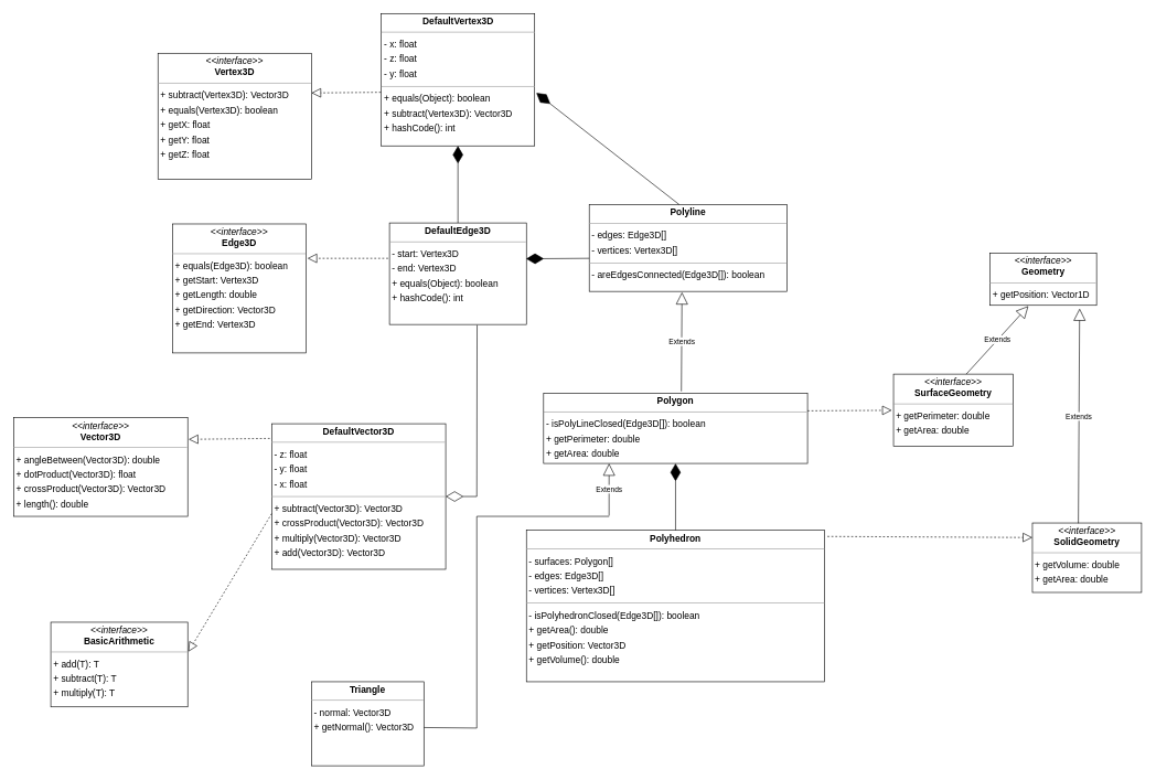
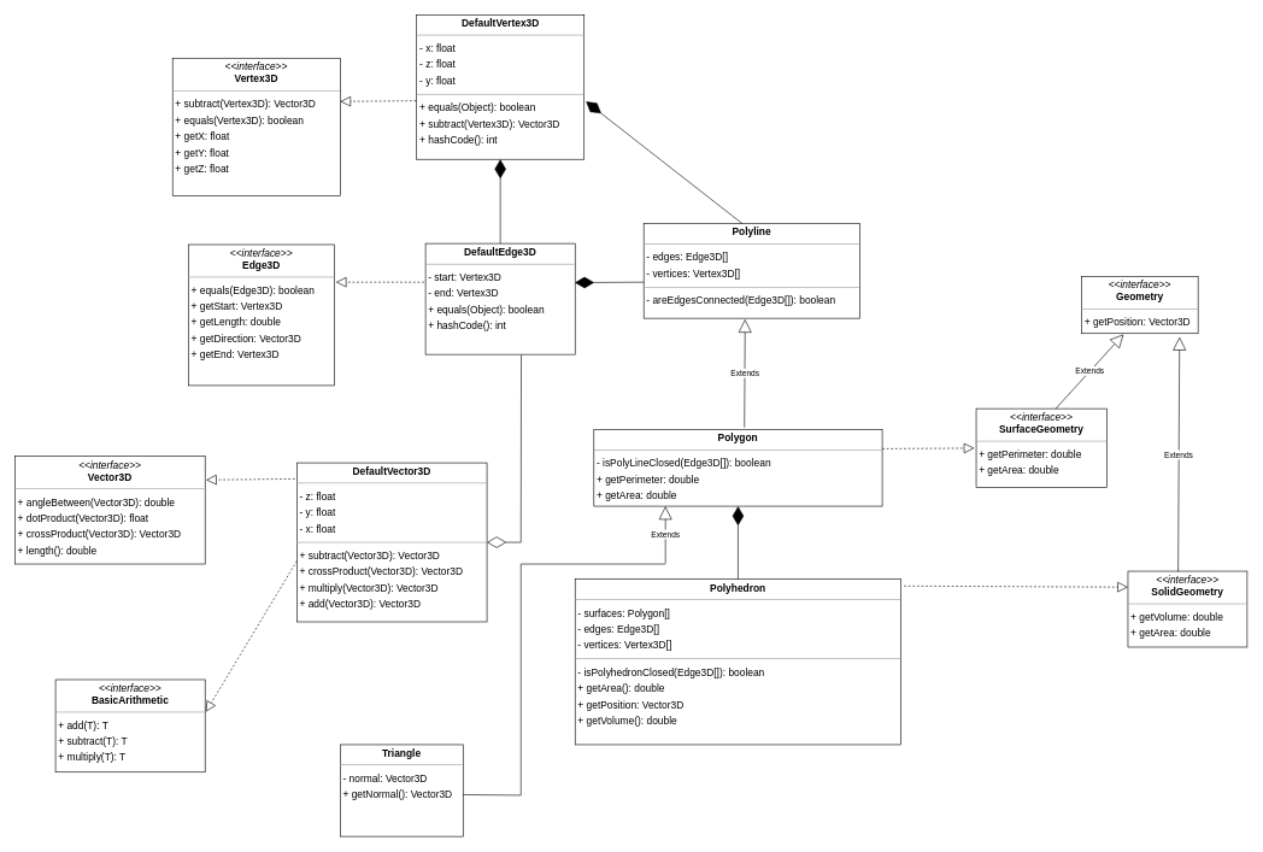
  <mxCell id="0" />
  <mxCell id="1" parent="0" />
  <mxCell id="2" value="&lt;p style=&quot;margin:0px;margin-top:4px;text-align:center;&quot;&gt;&lt;i&gt;&amp;lt;&amp;lt;interface&amp;gt;&amp;gt;&lt;/i&gt;&lt;br/&gt;&lt;b&gt;BasicArithmetic&lt;T&gt;&lt;/b&gt;&lt;/p&gt;&lt;hr size=&quot;1&quot;/&gt;&lt;p style=&quot;margin:0 0 0 4px;line-height:1.6;&quot;&gt;+ add(T): T&lt;br/&gt;+ subtract(T): T&lt;br/&gt;+ multiply(T): T&lt;/p&gt;" style="verticalAlign=top;align=left;overflow=fill;fontSize=14;fontFamily=Helvetica;html=1;rounded=0;shadow=0;comic=0;labelBackgroundColor=none;strokeWidth=1;" parent="1" vertex="1"><mxGeometry x="76" y="940" width="207" height="128" as="geometry" /></mxCell>
  <mxCell id="3" value="&lt;p style=&quot;margin:0px;margin-top:4px;text-align:center;&quot;&gt;&lt;b&gt;DefaultEdge3D&lt;/b&gt;&lt;/p&gt;&lt;hr size=&quot;1&quot;&gt;&lt;p style=&quot;margin:0 0 0 4px;line-height:1.6;&quot;&gt;- start: Vertex3D&amp;nbsp;&lt;br&gt;- end: Vertex3D&lt;br&gt;&lt;/p&gt;&lt;p style=&quot;margin:0 0 0 4px;line-height:1.6;&quot;&gt;+ equals(Object): boolean&lt;br&gt;+ hashCode(): int&lt;/p&gt;&lt;p style=&quot;margin: 0px 0px 0px 4px; line-height: 1.6;&quot;&gt;&lt;br&gt;&lt;/p&gt;&lt;p style=&quot;margin: 0px 0px 0px 4px; line-height: 1.6;&quot;&gt;&lt;br&gt;&lt;/p&gt;&lt;p style=&quot;margin:0 0 0 4px;line-height:1.6;&quot;&gt;&lt;br&gt;&lt;/p&gt;" style="verticalAlign=top;align=left;overflow=fill;fontSize=14;fontFamily=Helvetica;html=1;rounded=0;shadow=0;comic=0;labelBackgroundColor=none;strokeWidth=1;" parent="1" vertex="1"><mxGeometry x="588" y="336.5" width="207" height="153.5" as="geometry" /></mxCell>
  <mxCell id="4" value="&lt;p style=&quot;margin:0px;margin-top:4px;text-align:center;&quot;&gt;&lt;b&gt;DefaultVector3D&lt;/b&gt;&lt;/p&gt;&lt;hr size=&quot;1&quot;&gt;&lt;p style=&quot;margin:0 0 0 4px;line-height:1.6;&quot;&gt;- z: float&lt;br&gt;- y: float&lt;br&gt;- x: float&lt;/p&gt;&lt;hr size=&quot;1&quot;&gt;&lt;p style=&quot;margin:0 0 0 4px;line-height:1.6;&quot;&gt;+ subtract(Vector3D): Vector3D&lt;br&gt;+ crossProduct(Vector3D): Vector3D&lt;br&gt;+ multiply(Vector3D): Vector3D&lt;br&gt;+ add(Vector3D): Vector3D&lt;/p&gt;&lt;p style=&quot;margin:0 0 0 4px;line-height:1.6;&quot;&gt;&lt;br&gt;&lt;/p&gt;" style="verticalAlign=top;align=left;overflow=fill;fontSize=14;fontFamily=Helvetica;html=1;rounded=0;shadow=0;comic=0;labelBackgroundColor=none;strokeWidth=1;" parent="1" vertex="1"><mxGeometry x="410" y="640" width="263" height="220" as="geometry" /></mxCell>
  <mxCell id="5" value="&lt;p style=&quot;margin:0px;margin-top:4px;text-align:center;&quot;&gt;&lt;b&gt;DefaultVertex3D&lt;/b&gt;&lt;/p&gt;&lt;hr size=&quot;1&quot;&gt;&lt;p style=&quot;margin:0 0 0 4px;line-height:1.6;&quot;&gt;- x: float&lt;br&gt;- z: float&lt;br&gt;- y: float&lt;/p&gt;&lt;hr size=&quot;1&quot;&gt;&lt;p style=&quot;margin:0 0 0 4px;line-height:1.6;&quot;&gt;+ equals(Object): boolean&lt;br&gt;+ subtract(Vertex3D): Vector3D&lt;br&gt;+ hashCode(): int&lt;/p&gt;&lt;p style=&quot;margin:0 0 0 4px;line-height:1.6;&quot;&gt;&lt;br&gt;&lt;/p&gt;" style="verticalAlign=top;align=left;overflow=fill;fontSize=14;fontFamily=Helvetica;html=1;rounded=0;shadow=0;comic=0;labelBackgroundColor=none;strokeWidth=1;" parent="1" vertex="1"><mxGeometry x="575.5" y="20" width="232" height="200" as="geometry" /></mxCell>
  <mxCell id="6" value="&lt;p style=&quot;margin:0px;margin-top:4px;text-align:center;&quot;&gt;&lt;i&gt;&amp;lt;&amp;lt;interface&amp;gt;&amp;gt;&lt;/i&gt;&lt;br&gt;&lt;b&gt;Edge3D&lt;/b&gt;&lt;/p&gt;&lt;hr size=&quot;1&quot;&gt;&lt;p style=&quot;margin:0 0 0 4px;line-height:1.6;&quot;&gt;+ equals(Edge3D): boolean&lt;/p&gt;&lt;p style=&quot;margin:0 0 0 4px;line-height:1.6;&quot;&gt;&lt;span style=&quot;background-color: transparent; color: light-dark(rgb(0, 0, 0), rgb(255, 255, 255));&quot;&gt;+ getStart: Vertex3D&lt;/span&gt;&lt;/p&gt;&lt;p style=&quot;margin:0 0 0 4px;line-height:1.6;&quot;&gt;+ getLength: double&lt;br&gt;+ getDirection: Vector3D&lt;br&gt;+ getEnd: Vertex3D&lt;/p&gt;" style="verticalAlign=top;align=left;overflow=fill;fontSize=14;fontFamily=Helvetica;html=1;rounded=0;shadow=0;comic=0;labelBackgroundColor=none;strokeWidth=1;" parent="1" vertex="1"><mxGeometry x="260" y="338" width="202" height="195" as="geometry" /></mxCell>
- <mxCell id="7" value="&lt;p style=&quot;margin:0px;margin-top:4px;text-align:center;&quot;&gt;&lt;i&gt;&amp;lt;&amp;lt;interface&amp;gt;&amp;gt;&lt;/i&gt;&lt;br&gt;&lt;b&gt;Geometry&lt;/b&gt;&lt;/p&gt;&lt;hr size=&quot;1&quot;&gt;&lt;p style=&quot;margin:0 0 0 4px;line-height:1.6;&quot;&gt;+ getPosition: Vector1D&lt;/p&gt;" style="verticalAlign=top;align=left;overflow=fill;fontSize=14;fontFamily=Helvetica;html=1;rounded=0;shadow=0;comic=0;labelBackgroundColor=none;strokeWidth=1;" parent="1" vertex="1"><mxGeometry x="1496" y="382" width="161" height="79" as="geometry" /></mxCell>
+ <mxCell id="7" value="&lt;p style=&quot;margin:0px;margin-top:4px;text-align:center;&quot;&gt;&lt;i&gt;&amp;lt;&amp;lt;interface&amp;gt;&amp;gt;&lt;/i&gt;&lt;br&gt;&lt;b&gt;Geometry&lt;/b&gt;&lt;/p&gt;&lt;hr size=&quot;1&quot;&gt;&lt;p style=&quot;margin:0 0 0 4px;line-height:1.6;&quot;&gt;+ getPosition: Vector3D&lt;/p&gt;" style="verticalAlign=top;align=left;overflow=fill;fontSize=14;fontFamily=Helvetica;html=1;rounded=0;shadow=0;comic=0;labelBackgroundColor=none;strokeWidth=1;" parent="1" vertex="1"><mxGeometry x="1496" y="382" width="161" height="79" as="geometry" /></mxCell>
  <mxCell id="8" value="&lt;p style=&quot;margin:0px;margin-top:4px;text-align:center;&quot;&gt;&lt;b&gt;Polygon&lt;/b&gt;&lt;/p&gt;&lt;hr size=&quot;1&quot;&gt;&lt;p style=&quot;margin:0 0 0 4px;line-height:1.6;&quot;&gt;- isPolyLineClosed(Edge3D[]): boolean&lt;/p&gt;&lt;p style=&quot;margin:0 0 0 4px;line-height:1.6;&quot;&gt;+ getPerimeter: double&lt;br&gt;+ getArea: double&lt;/p&gt;&lt;p style=&quot;margin:0 0 0 4px;line-height:1.6;&quot;&gt;&lt;br&gt;&lt;/p&gt;" style="verticalAlign=top;align=left;overflow=fill;fontSize=14;fontFamily=Helvetica;html=1;rounded=0;shadow=0;comic=0;labelBackgroundColor=none;strokeWidth=1;" parent="1" vertex="1"><mxGeometry x="821" y="594" width="399" height="106" as="geometry" /></mxCell>
  <mxCell id="9" value="&lt;p style=&quot;margin:0px;margin-top:4px;text-align:center;&quot;&gt;&lt;b&gt;Polyhedron&lt;/b&gt;&lt;/p&gt;&lt;hr size=&quot;1&quot;&gt;&lt;p style=&quot;margin:0 0 0 4px;line-height:1.6;&quot;&gt;- surfaces: Polygon[]&lt;br&gt;- edges: Edge3D[]&lt;br&gt;- vertices: Vertex3D[]&lt;/p&gt;&lt;hr size=&quot;1&quot;&gt;&lt;p style=&quot;margin:0 0 0 4px;line-height:1.6;&quot;&gt;- isPolyhedronClosed(Edge3D[]): boolean&lt;/p&gt;&lt;p style=&quot;margin:0 0 0 4px;line-height:1.6;&quot;&gt;+ getArea(): double&lt;br&gt;+ getPosition: Vector3D&lt;br&gt;+ getVolume(): double&lt;br&gt;&lt;/p&gt;" style="verticalAlign=top;align=left;overflow=fill;fontSize=14;fontFamily=Helvetica;html=1;rounded=0;shadow=0;comic=0;labelBackgroundColor=none;strokeWidth=1;" parent="1" vertex="1"><mxGeometry x="795" y="801" width="451" height="229" as="geometry" /></mxCell>
  <mxCell id="10" value="&lt;p style=&quot;margin:0px;margin-top:4px;text-align:center;&quot;&gt;&lt;b&gt;Polyline&lt;/b&gt;&lt;/p&gt;&lt;hr size=&quot;1&quot;&gt;&lt;p style=&quot;margin:0 0 0 4px;line-height:1.6;&quot;&gt;- edges: Edge3D[]&lt;br&gt;- vertices: Vertex3D[]&lt;/p&gt;&lt;hr size=&quot;1&quot;&gt;&lt;p style=&quot;margin:0 0 0 4px;line-height:1.6;&quot;&gt;- areEdgesConnected(Edge3D[]): boolean&lt;/p&gt;&lt;p style=&quot;margin:0 0 0 4px;line-height:1.6;&quot;&gt;&lt;br&gt;&lt;/p&gt;" style="verticalAlign=top;align=left;overflow=fill;fontSize=14;fontFamily=Helvetica;html=1;rounded=0;shadow=0;comic=0;labelBackgroundColor=none;strokeWidth=1;" parent="1" vertex="1"><mxGeometry x="890" y="309" width="299" height="131" as="geometry" /></mxCell>
  <mxCell id="11" value="&lt;p style=&quot;margin:0px;margin-top:4px;text-align:center;&quot;&gt;&lt;i&gt;&amp;lt;&amp;lt;interface&amp;gt;&amp;gt;&lt;/i&gt;&lt;br&gt;&lt;b&gt;SolidGeometry&lt;/b&gt;&lt;/p&gt;&lt;hr size=&quot;1&quot;&gt;&lt;p style=&quot;margin:0 0 0 4px;line-height:1.6;&quot;&gt;+ getVolume: double&lt;br&gt;+ getArea: double&lt;/p&gt;" style="verticalAlign=top;align=left;overflow=fill;fontSize=14;fontFamily=Helvetica;html=1;rounded=0;shadow=0;comic=0;labelBackgroundColor=none;strokeWidth=1;" parent="1" vertex="1"><mxGeometry x="1560" y="790" width="165" height="105" as="geometry" /></mxCell>
  <mxCell id="12" value="&lt;p style=&quot;margin:0px;margin-top:4px;text-align:center;&quot;&gt;&lt;i&gt;&amp;lt;&amp;lt;interface&amp;gt;&amp;gt;&lt;/i&gt;&lt;br&gt;&lt;b&gt;SurfaceGeometry&lt;/b&gt;&lt;/p&gt;&lt;hr size=&quot;1&quot;&gt;&lt;p style=&quot;margin:0 0 0 4px;line-height:1.6;&quot;&gt;+ getPerimeter: double&lt;br&gt;+ getArea: double&lt;/p&gt;" style="verticalAlign=top;align=left;overflow=fill;fontSize=14;fontFamily=Helvetica;html=1;rounded=0;shadow=0;comic=0;labelBackgroundColor=none;strokeWidth=1;" parent="1" vertex="1"><mxGeometry x="1350" y="565" width="181" height="109" as="geometry" /></mxCell>
  <mxCell id="13" value="&lt;p style=&quot;margin:0px;margin-top:4px;text-align:center;&quot;&gt;&lt;b&gt;Triangle&lt;/b&gt;&lt;/p&gt;&lt;hr size=&quot;1&quot;&gt;&lt;p style=&quot;margin:0 0 0 4px;line-height:1.6;&quot;&gt;&lt;span style=&quot;background-color: transparent; color: light-dark(rgb(0, 0, 0), rgb(255, 255, 255));&quot;&gt;- normal: Vector3D&lt;/span&gt;&lt;/p&gt;&lt;p style=&quot;margin:0 0 0 4px;line-height:1.6;&quot;&gt;&lt;span style=&quot;background-color: transparent; color: light-dark(rgb(0, 0, 0), rgb(255, 255, 255));&quot;&gt;+ getNormal()&lt;/span&gt;&lt;span style=&quot;background-color: transparent; color: light-dark(rgb(0, 0, 0), rgb(255, 255, 255));&quot;&gt;: Vector3D&lt;/span&gt;&lt;/p&gt;" style="verticalAlign=top;align=left;overflow=fill;fontSize=14;fontFamily=Helvetica;html=1;rounded=0;shadow=0;comic=0;labelBackgroundColor=none;strokeWidth=1;" parent="1" vertex="1"><mxGeometry x="470" y="1030" width="170" height="127" as="geometry" /></mxCell>
  <mxCell id="14" value="&lt;p style=&quot;margin:0px;margin-top:4px;text-align:center;&quot;&gt;&lt;i&gt;&amp;lt;&amp;lt;interface&amp;gt;&amp;gt;&lt;/i&gt;&lt;br&gt;&lt;b&gt;Vector3D&lt;/b&gt;&lt;/p&gt;&lt;hr size=&quot;1&quot;&gt;&lt;p style=&quot;margin:0 0 0 4px;line-height:1.6;&quot;&gt;+ angleBetween(Vector3D): double&lt;br&gt;+ dotProduct(Vector3D): float&lt;br&gt;+ crossProduct(Vector3D): Vector3D&lt;br&gt;+ length(): double&lt;/p&gt;&lt;p style=&quot;margin:0 0 0 4px;line-height:1.6;&quot;&gt;&lt;br&gt;&lt;/p&gt;" style="verticalAlign=top;align=left;overflow=fill;fontSize=14;fontFamily=Helvetica;html=1;rounded=0;shadow=0;comic=0;labelBackgroundColor=none;strokeWidth=1;" parent="1" vertex="1"><mxGeometry x="20" y="631" width="263" height="149" as="geometry" /></mxCell>
  <mxCell id="15" value="&lt;p style=&quot;margin:0px;margin-top:4px;text-align:center;&quot;&gt;&lt;i&gt;&amp;lt;&amp;lt;interface&amp;gt;&amp;gt;&lt;/i&gt;&lt;br&gt;&lt;b&gt;Vertex3D&lt;/b&gt;&lt;/p&gt;&lt;hr size=&quot;1&quot;&gt;&lt;p style=&quot;margin:0 0 0 4px;line-height:1.6;&quot;&gt;+ subtract(Vertex3D): Vector3D&lt;br&gt;+ equals(Vertex3D): boolean&lt;/p&gt;&lt;p style=&quot;margin:0 0 0 4px;line-height:1.6;&quot;&gt;+ getX: float&lt;br&gt;+ getY: float&lt;br&gt;+ getZ: float&lt;/p&gt;" style="verticalAlign=top;align=left;overflow=fill;fontSize=14;fontFamily=Helvetica;html=1;rounded=0;shadow=0;comic=0;labelBackgroundColor=none;strokeWidth=1;" parent="1" vertex="1"><mxGeometry x="238" y="80" width="232" height="190.5" as="geometry" /></mxCell>
  <mxCell id="16" value="Extends" style="endArrow=block;endSize=16;endFill=0;html=1;rounded=0;entryX=0.469;entryY=1.009;entryDx=0;entryDy=0;entryPerimeter=0;exitX=0.522;exitY=-0.028;exitDx=0;exitDy=0;exitPerimeter=0;" parent="1" source="8" target="10" edge="1"><mxGeometry width="160" relative="1" as="geometry"><mxPoint x="941" y="550" as="sourcePoint" /><mxPoint x="1101" y="550" as="targetPoint" /></mxGeometry></mxCell>
  <mxCell id="17" value="" style="endArrow=diamondThin;endFill=1;endSize=24;html=1;rounded=0;entryX=0.998;entryY=0.353;entryDx=0;entryDy=0;entryPerimeter=0;" parent="1" edge="1" target="3"><mxGeometry width="160" relative="1" as="geometry"><mxPoint x="890" y="390" as="sourcePoint" /><mxPoint y="390" as="targetPoint" x="800" /></mxGeometry></mxCell>
  <mxCell id="18" value="" style="endArrow=diamondThin;endFill=1;endSize=24;html=1;rounded=0;exitX=0.455;exitY=-0.002;exitDx=0;exitDy=0;exitPerimeter=0;" parent="1" source="10" edge="1"><mxGeometry width="160" relative="1" as="geometry"><mxPoint x="590" y="380" as="sourcePoint" /><mxPoint x="810" y="140" as="targetPoint" /></mxGeometry></mxCell>
  <mxCell id="19" value="" style="endArrow=block;dashed=1;endFill=0;endSize=12;html=1;rounded=0;" parent="1" edge="1"><mxGeometry width="160" relative="1" as="geometry"><mxPoint x="586" y="390" as="sourcePoint" /><mxPoint x="464" y="390" as="targetPoint" /></mxGeometry></mxCell>
  <mxCell id="20" value="" style="endArrow=block;dashed=1;endFill=0;endSize=12;html=1;rounded=0;exitX=-0.002;exitY=0.595;exitDx=0;exitDy=0;exitPerimeter=0;" parent="1" source="5" edge="1"><mxGeometry width="160" relative="1" as="geometry"><mxPoint x="570" y="140" as="sourcePoint" /><mxPoint x="470" y="140" as="targetPoint" /></mxGeometry></mxCell>
  <mxCell id="21" value="Extends" style="endArrow=block;endSize=16;endFill=0;html=1;rounded=0;entryX=0.36;entryY=1.013;entryDx=0;entryDy=0;entryPerimeter=0;exitX=0.608;exitY=0;exitDx=0;exitDy=0;exitPerimeter=0;" parent="1" source="12" target="7" edge="1"><mxGeometry width="160" relative="1" as="geometry"><mxPoint x="1226" y="664" as="sourcePoint" /><mxPoint x="1386" y="664" as="targetPoint" /></mxGeometry></mxCell>
  <mxCell id="22" value="Extends" style="endArrow=block;endSize=16;endFill=0;html=1;rounded=0;exitX=0.421;exitY=0.005;exitDx=0;exitDy=0;exitPerimeter=0;entryX=0.841;entryY=1.061;entryDx=0;entryDy=0;entryPerimeter=0;" parent="1" source="11" target="7" edge="1"><mxGeometry width="160" relative="1" as="geometry"><mxPoint x="1630.02" y="760.51" as="sourcePoint" /><mxPoint x="1630" y="464" as="targetPoint" /></mxGeometry></mxCell>
  <mxCell id="23" value="" style="endArrow=block;dashed=1;endFill=0;endSize=12;html=1;rounded=0;exitX=1;exitY=0.25;exitDx=0;exitDy=0;entryX=-0.014;entryY=0.502;entryDx=0;entryDy=0;entryPerimeter=0;" parent="1" source="8" edge="1" target="12"><mxGeometry width="160" relative="1" as="geometry"><mxPoint x="1020" y="580" as="sourcePoint" /><mxPoint x="1350" y="610" as="targetPoint" /></mxGeometry></mxCell>
  <mxCell id="24" value="" style="endArrow=block;dashed=1;endFill=0;endSize=12;html=1;rounded=0;exitX=1.009;exitY=0.041;exitDx=0;exitDy=0;exitPerimeter=0;" parent="1" source="9" edge="1"><mxGeometry width="160" relative="1" as="geometry"><mxPoint x="1250" y="810" as="sourcePoint" /><mxPoint x="1560" y="812" as="targetPoint" /></mxGeometry></mxCell>
  <mxCell id="25" value="" style="endArrow=block;dashed=1;endFill=0;endSize=12;html=1;rounded=0;exitX=-0.011;exitY=0.101;exitDx=0;exitDy=0;exitPerimeter=0;entryX=1.005;entryY=0.219;entryDx=0;entryDy=0;entryPerimeter=0;" parent="1" source="4" target="14" edge="1"><mxGeometry width="160" relative="1" as="geometry"><mxPoint x="620" y="660" as="sourcePoint" /><mxPoint x="280" y="661" as="targetPoint" /></mxGeometry></mxCell>
  <mxCell id="26" value="" style="endArrow=block;dashed=1;endFill=0;endSize=12;html=1;rounded=0;entryX=1.005;entryY=0.348;entryDx=0;entryDy=0;entryPerimeter=0;exitX=0;exitY=0.617;exitDx=0;exitDy=0;exitPerimeter=0;" parent="1" source="4" target="2" edge="1"><mxGeometry width="160" relative="1" as="geometry"><mxPoint x="510" y="920" as="sourcePoint" /><mxPoint x="670" y="920" as="targetPoint" /></mxGeometry></mxCell>
  <mxCell id="27" value="" style="endArrow=diamondThin;endFill=1;endSize=24;html=1;rounded=0;entryX=0.5;entryY=1;entryDx=0;entryDy=0;exitX=0.5;exitY=0;exitDx=0;exitDy=0;" parent="1" source="3" target="5" edge="1"><mxGeometry width="160" relative="1" as="geometry"><mxPoint x="690" y="330" as="sourcePoint" /><mxPoint x="850" y="330" as="targetPoint" /></mxGeometry></mxCell>
  <mxCell id="28" value="" style="endArrow=diamondThin;endFill=0;endSize=24;html=1;rounded=0;" parent="1" edge="1"><mxGeometry width="160" relative="1" as="geometry"><mxPoint x="720" y="750" as="sourcePoint" /><mxPoint x="673" y="750" as="targetPoint" /></mxGeometry></mxCell>
  <mxCell id="29" value="" style="endArrow=none;html=1;rounded=0;entryX=0.64;entryY=1.006;entryDx=0;entryDy=0;entryPerimeter=0;" parent="1" target="3" edge="1"><mxGeometry width="50" height="50" relative="1" as="geometry"><mxPoint x="720" y="750" as="sourcePoint" /><mxPoint x="720" y="540" as="targetPoint" /></mxGeometry></mxCell>
  <mxCell id="30" value="" style="endArrow=none;html=1;rounded=0;entryX=1.001;entryY=0.545;entryDx=0;entryDy=0;entryPerimeter=0;" parent="1" target="13" edge="1"><mxGeometry width="50" height="50" relative="1" as="geometry"><mxPoint x="720" y="1100" as="sourcePoint" /><mxPoint x="640" y="1101" as="targetPoint" /></mxGeometry></mxCell>
  <mxCell id="31" value="" style="endArrow=none;html=1;rounded=0;" parent="1" edge="1"><mxGeometry width="50" height="50" relative="1" as="geometry"><mxPoint x="720" y="1100" as="sourcePoint" /><mxPoint x="720" y="820" as="targetPoint" /></mxGeometry></mxCell>
  <mxCell id="32" value="" style="endArrow=none;html=1;rounded=0;" edge="1" parent="1"><mxGeometry width="50" height="50" relative="1" as="geometry"><mxPoint x="720" y="820" as="sourcePoint" /><mxPoint x="720" y="780" as="targetPoint" /></mxGeometry></mxCell>
  <mxCell id="33" value="" style="endArrow=none;html=1;rounded=0;" edge="1" parent="1"><mxGeometry width="50" height="50" relative="1" as="geometry"><mxPoint x="720" y="780" as="sourcePoint" /><mxPoint x="920" y="780" as="targetPoint" /></mxGeometry></mxCell>
  <mxCell id="34" value="Extends" style="endArrow=block;endSize=16;endFill=0;html=1;rounded=0;" edge="1" parent="1"><mxGeometry width="160" relative="1" as="geometry"><mxPoint x="920" y="779" as="sourcePoint" /><mxPoint x="920" y="700" as="targetPoint" /></mxGeometry></mxCell>
  <mxCell id="35" value="" style="endArrow=diamondThin;endFill=1;endSize=24;html=1;rounded=0;exitX=0.5;exitY=0;exitDx=0;exitDy=0;entryX=0.5;entryY=1;entryDx=0;entryDy=0;" edge="1" parent="1" source="9" target="8"><mxGeometry width="160" relative="1" as="geometry"><mxPoint x="1050" y="750" as="sourcePoint" /><mxPoint x="1210" y="750" as="targetPoint" /></mxGeometry></mxCell>
